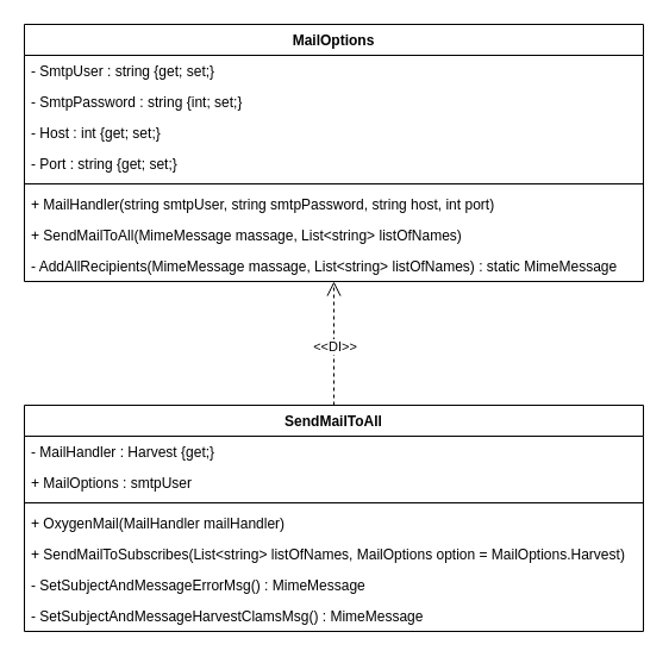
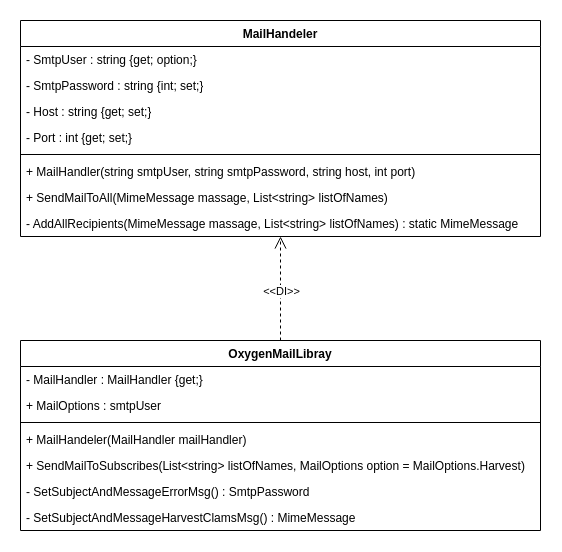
  <mxCell id="0" />
  <mxCell id="1" parent="0" />
- <mxCell id="2" value="MailOptions" style="swimlane;fontStyle=1;align=center;verticalAlign=top;childLayout=stackLayout;horizontal=1;startSize=26;horizontalStack=0;resizeParent=1;resizeParentMax=0;resizeLast=0;collapsible=1;marginBottom=0;whiteSpace=wrap;html=1;strokeWidth=1;" parent="1" vertex="1"><mxGeometry x="20" y="20" width="520" height="216" as="geometry" /></mxCell>
- <mxCell id="3" value="- SmtpUser : string {get; set;}" style="text;strokeColor=none;fillColor=none;align=left;verticalAlign=top;spacingLeft=4;spacingRight=4;overflow=hidden;rotatable=0;points=[[0,0.5],[1,0.5]];portConstraint=eastwest;whiteSpace=wrap;html=1;" parent="2" vertex="1"><mxGeometry y="26" width="520" height="26" as="geometry" /></mxCell>
+ <mxCell id="2" value="MailHandeler" style="swimlane;fontStyle=1;align=center;verticalAlign=top;childLayout=stackLayout;horizontal=1;startSize=26;horizontalStack=0;resizeParent=1;resizeParentMax=0;resizeLast=0;collapsible=1;marginBottom=0;whiteSpace=wrap;html=1;strokeWidth=1;" parent="1" vertex="1"><mxGeometry x="20" y="20" width="520" height="216" as="geometry" /></mxCell>
+ <mxCell id="3" value="- SmtpUser : string {get; option;}" style="text;strokeColor=none;fillColor=none;align=left;verticalAlign=top;spacingLeft=4;spacingRight=4;overflow=hidden;rotatable=0;points=[[0,0.5],[1,0.5]];portConstraint=eastwest;whiteSpace=wrap;html=1;" parent="2" vertex="1"><mxGeometry y="26" width="520" height="26" as="geometry" /></mxCell>
  <mxCell id="4" value="- SmtpPassword : string {int; set;}" style="text;strokeColor=none;fillColor=none;align=left;verticalAlign=top;spacingLeft=4;spacingRight=4;overflow=hidden;rotatable=0;points=[[0,0.5],[1,0.5]];portConstraint=eastwest;whiteSpace=wrap;html=1;" parent="2" vertex="1"><mxGeometry y="52" width="520" height="26" as="geometry" /></mxCell>
- <mxCell id="5" value="- Host : int {get; set;}" style="text;strokeColor=none;fillColor=none;align=left;verticalAlign=top;spacingLeft=4;spacingRight=4;overflow=hidden;rotatable=0;points=[[0,0.5],[1,0.5]];portConstraint=eastwest;whiteSpace=wrap;html=1;" parent="2" vertex="1"><mxGeometry y="78" width="520" height="26" as="geometry" /></mxCell>
- <mxCell id="6" value="- Port : string {get; set;}" style="text;strokeColor=none;fillColor=none;align=left;verticalAlign=top;spacingLeft=4;spacingRight=4;overflow=hidden;rotatable=0;points=[[0,0.5],[1,0.5]];portConstraint=eastwest;whiteSpace=wrap;html=1;" parent="2" vertex="1"><mxGeometry y="104" width="520" height="26" as="geometry" /></mxCell>
+ <mxCell id="5" value="- Host : string {get; set;}" style="text;strokeColor=none;fillColor=none;align=left;verticalAlign=top;spacingLeft=4;spacingRight=4;overflow=hidden;rotatable=0;points=[[0,0.5],[1,0.5]];portConstraint=eastwest;whiteSpace=wrap;html=1;" parent="2" vertex="1"><mxGeometry y="78" width="520" height="26" as="geometry" /></mxCell>
+ <mxCell id="6" value="- Port : int {get; set;}" style="text;strokeColor=none;fillColor=none;align=left;verticalAlign=top;spacingLeft=4;spacingRight=4;overflow=hidden;rotatable=0;points=[[0,0.5],[1,0.5]];portConstraint=eastwest;whiteSpace=wrap;html=1;" parent="2" vertex="1"><mxGeometry y="104" width="520" height="26" as="geometry" /></mxCell>
  <mxCell id="7" value="" style="line;strokeWidth=1;fillColor=none;align=left;verticalAlign=middle;spacingTop=-1;spacingLeft=3;spacingRight=3;rotatable=0;labelPosition=right;points=[];portConstraint=eastwest;strokeColor=inherit;" parent="2" vertex="1"><mxGeometry y="130" width="520" height="8" as="geometry" /></mxCell>
  <mxCell id="8" value="+ MailHandler(string smtpUser, string smtpPassword, string host, int port)" style="text;strokeColor=none;fillColor=none;align=left;verticalAlign=top;spacingLeft=4;spacingRight=4;overflow=hidden;rotatable=0;points=[[0,0.5],[1,0.5]];portConstraint=eastwest;whiteSpace=wrap;html=1;" parent="2" vertex="1"><mxGeometry y="138" width="520" height="26" as="geometry" /></mxCell>
  <mxCell id="9" value="+ SendMailToAll(MimeMessage massage, List&amp;lt;string&amp;gt; listOfNames)&amp;nbsp;" style="text;strokeColor=none;fillColor=none;align=left;verticalAlign=top;spacingLeft=4;spacingRight=4;overflow=hidden;rotatable=0;points=[[0,0.5],[1,0.5]];portConstraint=eastwest;whiteSpace=wrap;html=1;" parent="2" vertex="1"><mxGeometry y="164" width="520" height="26" as="geometry" /></mxCell>
  <mxCell id="10" value="- AddAllRecipients(MimeMessage massage, List&amp;lt;string&amp;gt; listOfNames) : static MimeMessage&amp;nbsp;" style="text;strokeColor=none;fillColor=none;align=left;verticalAlign=top;spacingLeft=4;spacingRight=4;overflow=hidden;rotatable=0;points=[[0,0.5],[1,0.5]];portConstraint=eastwest;whiteSpace=wrap;html=1;" parent="2" vertex="1"><mxGeometry y="190" width="520" height="26" as="geometry" /></mxCell>
  <mxCell id="11" style="edgeStyle=orthogonalEdgeStyle;rounded=0;orthogonalLoop=1;jettySize=auto;html=1;entryX=0.5;entryY=1;entryDx=0;entryDy=0;endArrow=open;endFill=0;endSize=10;dashed=1;" parent="1" source="13" target="2" edge="1"><mxGeometry relative="1" as="geometry"><mxPoint x="270" y="250" as="targetPoint" /></mxGeometry></mxCell>
  <mxCell id="12" value="&amp;lt;&amp;lt;DI&amp;gt;&amp;gt;" style="edgeLabel;html=1;align=center;verticalAlign=middle;resizable=0;points=[];" parent="11" vertex="1" connectable="0"><mxGeometry x="0.204" relative="1" as="geometry"><mxPoint y="13" as="offset" /></mxGeometry></mxCell>
- <mxCell id="13" value="SendMailToAll" style="swimlane;fontStyle=1;align=center;verticalAlign=top;childLayout=stackLayout;horizontal=1;startSize=26;horizontalStack=0;resizeParent=1;resizeParentMax=0;resizeLast=0;collapsible=1;marginBottom=0;whiteSpace=wrap;html=1;" parent="1" vertex="1"><mxGeometry x="20" y="340" width="520" height="190" as="geometry" /></mxCell>
- <mxCell id="14" value="- MailHandler : Harvest {get;}" style="text;strokeColor=none;fillColor=none;align=left;verticalAlign=top;spacingLeft=4;spacingRight=4;overflow=hidden;rotatable=0;points=[[0,0.5],[1,0.5]];portConstraint=eastwest;whiteSpace=wrap;html=1;" parent="13" vertex="1"><mxGeometry y="26" width="520" height="26" as="geometry" /></mxCell>
+ <mxCell id="13" value="OxygenMailLibray" style="swimlane;fontStyle=1;align=center;verticalAlign=top;childLayout=stackLayout;horizontal=1;startSize=26;horizontalStack=0;resizeParent=1;resizeParentMax=0;resizeLast=0;collapsible=1;marginBottom=0;whiteSpace=wrap;html=1;" parent="1" vertex="1"><mxGeometry x="20" y="340" width="520" height="190" as="geometry" /></mxCell>
+ <mxCell id="14" value="- MailHandler : MailHandler {get;}" style="text;strokeColor=none;fillColor=none;align=left;verticalAlign=top;spacingLeft=4;spacingRight=4;overflow=hidden;rotatable=0;points=[[0,0.5],[1,0.5]];portConstraint=eastwest;whiteSpace=wrap;html=1;" parent="13" vertex="1"><mxGeometry y="26" width="520" height="26" as="geometry" /></mxCell>
  <mxCell id="15" value="+ MailOptions : smtpUser" style="text;strokeColor=none;fillColor=none;align=left;verticalAlign=top;spacingLeft=4;spacingRight=4;overflow=hidden;rotatable=0;points=[[0,0.5],[1,0.5]];portConstraint=eastwest;whiteSpace=wrap;html=1;" parent="13" vertex="1"><mxGeometry y="52" width="520" height="26" as="geometry" /></mxCell>
  <mxCell id="16" value="" style="line;strokeWidth=1;fillColor=none;align=left;verticalAlign=middle;spacingTop=-1;spacingLeft=3;spacingRight=3;rotatable=0;labelPosition=right;points=[];portConstraint=eastwest;strokeColor=inherit;" parent="13" vertex="1"><mxGeometry y="78" width="520" height="8" as="geometry" /></mxCell>
- <mxCell id="17" value="+ OxygenMail(MailHandler mailHandler)" style="text;strokeColor=none;fillColor=none;align=left;verticalAlign=top;spacingLeft=4;spacingRight=4;overflow=hidden;rotatable=0;points=[[0,0.5],[1,0.5]];portConstraint=eastwest;whiteSpace=wrap;html=1;" parent="13" vertex="1"><mxGeometry y="86" width="520" height="26" as="geometry" /></mxCell>
+ <mxCell id="17" value="+ MailHandeler(MailHandler mailHandler)" style="text;strokeColor=none;fillColor=none;align=left;verticalAlign=top;spacingLeft=4;spacingRight=4;overflow=hidden;rotatable=0;points=[[0,0.5],[1,0.5]];portConstraint=eastwest;whiteSpace=wrap;html=1;" parent="13" vertex="1"><mxGeometry y="86" width="520" height="26" as="geometry" /></mxCell>
  <mxCell id="18" value="+&amp;nbsp;SendMailToSubscribes(List&amp;lt;string&amp;gt; listOfNames, MailOptions option = MailOptions.Harvest)" style="text;strokeColor=none;fillColor=none;align=left;verticalAlign=top;spacingLeft=4;spacingRight=4;overflow=hidden;rotatable=0;points=[[0,0.5],[1,0.5]];portConstraint=eastwest;whiteSpace=wrap;html=1;" parent="13" vertex="1"><mxGeometry y="112" width="520" height="26" as="geometry" /></mxCell>
- <mxCell id="19" value="-&amp;nbsp;SetSubjectAndMessageErrorMsg() : MimeMessage" style="text;strokeColor=none;fillColor=none;align=left;verticalAlign=top;spacingLeft=4;spacingRight=4;overflow=hidden;rotatable=0;points=[[0,0.5],[1,0.5]];portConstraint=eastwest;whiteSpace=wrap;html=1;" parent="13" vertex="1"><mxGeometry y="138" width="520" height="26" as="geometry" /></mxCell>
+ <mxCell id="19" value="-&amp;nbsp;SetSubjectAndMessageErrorMsg() : SmtpPassword" style="text;strokeColor=none;fillColor=none;align=left;verticalAlign=top;spacingLeft=4;spacingRight=4;overflow=hidden;rotatable=0;points=[[0,0.5],[1,0.5]];portConstraint=eastwest;whiteSpace=wrap;html=1;" parent="13" vertex="1"><mxGeometry y="138" width="520" height="26" as="geometry" /></mxCell>
  <mxCell id="20" value="- SetSubjectAndMessageHarvestClamsMsg() : MimeMessage" style="text;strokeColor=none;fillColor=none;align=left;verticalAlign=top;spacingLeft=4;spacingRight=4;overflow=hidden;rotatable=0;points=[[0,0.5],[1,0.5]];portConstraint=eastwest;whiteSpace=wrap;html=1;" parent="13" vertex="1"><mxGeometry y="164" width="520" height="26" as="geometry" /></mxCell>
